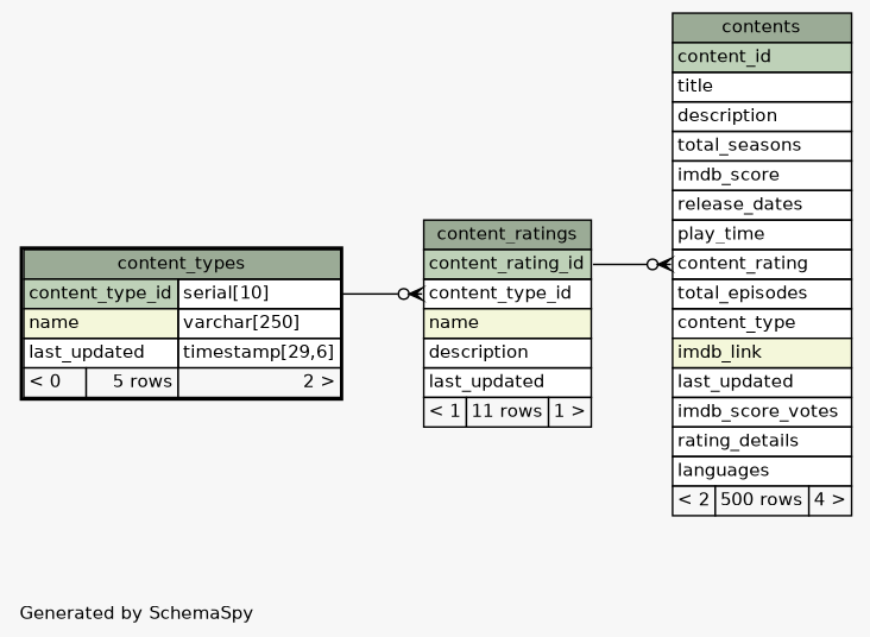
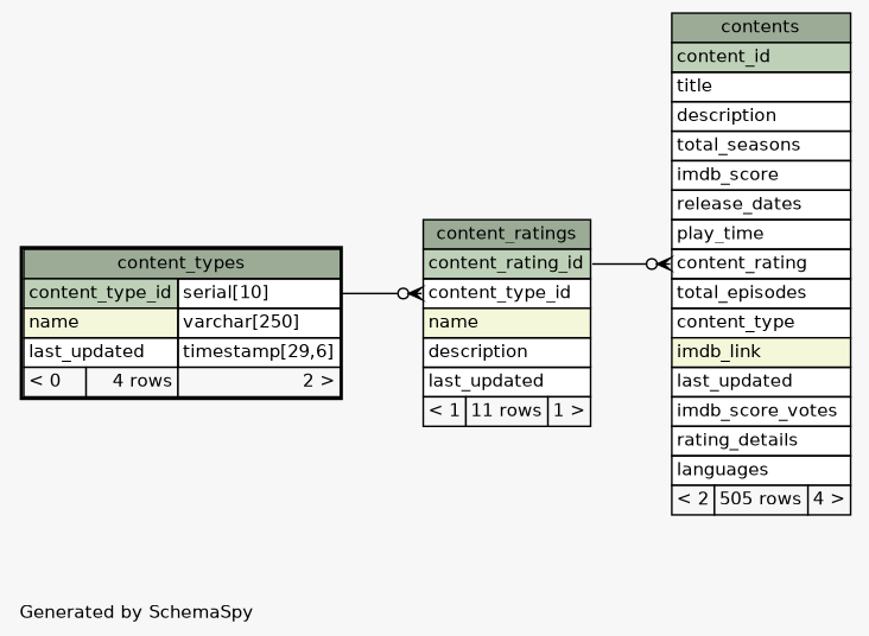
  digraph {
    bgcolor="#f7f7f7"
    fontname=Helvetica
    fontsize=11
    label="\nGenerated by SchemaSpy"
    labeljust=l
    nodesep=0.18
    rankdir=RL
    ranksep=0.46
    node [fontname=Helvetica fontsize=11 shape=plaintext]
    edge [arrowhead=none arrowsize=0.8 arrowtail=crowodot dir=back]
    n1 [label=<     <TABLE BORDER="0" CELLBORDER="1" CELLSPACING="0" BGCOLOR="#ffffff">       <TR><TD COLSPAN="3" BGCOLOR="#9bab96" ALIGN="CENTER">content_ratings</TD></TR>       <TR><TD PORT="content_rating_id" COLSPAN="3" BGCOLOR="#bed1b8" ALIGN="LEFT">content_rating_id</TD></TR>       <TR><TD PORT="content_type_id" COLSPAN="3" ALIGN="LEFT">content_type_id</TD></TR>       <TR><TD PORT="name" COLSPAN="3" BGCOLOR="#f4f7da" ALIGN="LEFT">name</TD></TR>       <TR><TD PORT="description" COLSPAN="3" ALIGN="LEFT">description</TD></TR>       <TR><TD PORT="last_updated" COLSPAN="3" ALIGN="LEFT">last_updated</TD></TR>       <TR><TD ALIGN="LEFT" BGCOLOR="#f7f7f7">&lt; 1</TD><TD ALIGN="RIGHT" BGCOLOR="#f7f7f7">11 rows</TD><TD ALIGN="RIGHT" BGCOLOR="#f7f7f7">1 &gt;</TD></TR>     </TABLE>>]
-   n2 [label=<     <TABLE BORDER="2" CELLBORDER="1" CELLSPACING="0" BGCOLOR="#ffffff">       <TR><TD COLSPAN="3" BGCOLOR="#9bab96" ALIGN="CENTER">content_types</TD></TR>       <TR><TD PORT="content_type_id" COLSPAN="2" BGCOLOR="#bed1b8" ALIGN="LEFT">content_type_id</TD><TD PORT="content_type_id.type" ALIGN="LEFT">serial[10]</TD></TR>       <TR><TD PORT="name" COLSPAN="2" BGCOLOR="#f4f7da" ALIGN="LEFT">name</TD><TD PORT="name.type" ALIGN="LEFT">varchar[250]</TD></TR>       <TR><TD PORT="last_updated" COLSPAN="2" ALIGN="LEFT">last_updated</TD><TD PORT="last_updated.type" ALIGN="LEFT">timestamp[29,6]</TD></TR>       <TR><TD ALIGN="LEFT" BGCOLOR="#f7f7f7">&lt; 0</TD><TD ALIGN="RIGHT" BGCOLOR="#f7f7f7">5 rows</TD><TD ALIGN="RIGHT" BGCOLOR="#f7f7f7">2 &gt;</TD></TR>     </TABLE>>]
-   n3 [label=<     <TABLE BORDER="0" CELLBORDER="1" CELLSPACING="0" BGCOLOR="#ffffff">       <TR><TD COLSPAN="3" BGCOLOR="#9bab96" ALIGN="CENTER">contents</TD></TR>       <TR><TD PORT="content_id" COLSPAN="3" BGCOLOR="#bed1b8" ALIGN="LEFT">content_id</TD></TR>       <TR><TD PORT="title" COLSPAN="3" ALIGN="LEFT">title</TD></TR>       <TR><TD PORT="description" COLSPAN="3" ALIGN="LEFT">description</TD></TR>       <TR><TD PORT="total_seasons" COLSPAN="3" ALIGN="LEFT">total_seasons</TD></TR>       <TR><TD PORT="imdb_score" COLSPAN="3" ALIGN="LEFT">imdb_score</TD></TR>       <TR><TD PORT="release_dates" COLSPAN="3" ALIGN="LEFT">release_dates</TD></TR>       <TR><TD PORT="play_time" COLSPAN="3" ALIGN="LEFT">play_time</TD></TR>       <TR><TD PORT="content_rating" COLSPAN="3" ALIGN="LEFT">content_rating</TD></TR>       <TR><TD PORT="total_episodes" COLSPAN="3" ALIGN="LEFT">total_episodes</TD></TR>       <TR><TD PORT="content_type" COLSPAN="3" ALIGN="LEFT">content_type</TD></TR>       <TR><TD PORT="imdb_link" COLSPAN="3" BGCOLOR="#f4f7da" ALIGN="LEFT">imdb_link</TD></TR>       <TR><TD PORT="last_updated" COLSPAN="3" ALIGN="LEFT">last_updated</TD></TR>       <TR><TD PORT="imdb_score_votes" COLSPAN="3" ALIGN="LEFT">imdb_score_votes</TD></TR>       <TR><TD PORT="rating_details" COLSPAN="3" ALIGN="LEFT">rating_details</TD></TR>       <TR><TD PORT="languages" COLSPAN="3" ALIGN="LEFT">languages</TD></TR>       <TR><TD ALIGN="LEFT" BGCOLOR="#f7f7f7">&lt; 2</TD><TD ALIGN="RIGHT" BGCOLOR="#f7f7f7">500 rows</TD><TD ALIGN="RIGHT" BGCOLOR="#f7f7f7">4 &gt;</TD></TR>     </TABLE>>]
+   n2 [label=<     <TABLE BORDER="2" CELLBORDER="1" CELLSPACING="0" BGCOLOR="#ffffff">       <TR><TD COLSPAN="3" BGCOLOR="#9bab96" ALIGN="CENTER">content_types</TD></TR>       <TR><TD PORT="content_type_id" COLSPAN="2" BGCOLOR="#bed1b8" ALIGN="LEFT">content_type_id</TD><TD PORT="content_type_id.type" ALIGN="LEFT">serial[10]</TD></TR>       <TR><TD PORT="name" COLSPAN="2" BGCOLOR="#f4f7da" ALIGN="LEFT">name</TD><TD PORT="name.type" ALIGN="LEFT">varchar[250]</TD></TR>       <TR><TD PORT="last_updated" COLSPAN="2" ALIGN="LEFT">last_updated</TD><TD PORT="last_updated.type" ALIGN="LEFT">timestamp[29,6]</TD></TR>       <TR><TD ALIGN="LEFT" BGCOLOR="#f7f7f7">&lt; 0</TD><TD ALIGN="RIGHT" BGCOLOR="#f7f7f7">4 rows</TD><TD ALIGN="RIGHT" BGCOLOR="#f7f7f7">2 &gt;</TD></TR>     </TABLE>>]
+   n3 [label=<     <TABLE BORDER="0" CELLBORDER="1" CELLSPACING="0" BGCOLOR="#ffffff">       <TR><TD COLSPAN="3" BGCOLOR="#9bab96" ALIGN="CENTER">contents</TD></TR>       <TR><TD PORT="content_id" COLSPAN="3" BGCOLOR="#bed1b8" ALIGN="LEFT">content_id</TD></TR>       <TR><TD PORT="title" COLSPAN="3" ALIGN="LEFT">title</TD></TR>       <TR><TD PORT="description" COLSPAN="3" ALIGN="LEFT">description</TD></TR>       <TR><TD PORT="total_seasons" COLSPAN="3" ALIGN="LEFT">total_seasons</TD></TR>       <TR><TD PORT="imdb_score" COLSPAN="3" ALIGN="LEFT">imdb_score</TD></TR>       <TR><TD PORT="release_dates" COLSPAN="3" ALIGN="LEFT">release_dates</TD></TR>       <TR><TD PORT="play_time" COLSPAN="3" ALIGN="LEFT">play_time</TD></TR>       <TR><TD PORT="content_rating" COLSPAN="3" ALIGN="LEFT">content_rating</TD></TR>       <TR><TD PORT="total_episodes" COLSPAN="3" ALIGN="LEFT">total_episodes</TD></TR>       <TR><TD PORT="content_type" COLSPAN="3" ALIGN="LEFT">content_type</TD></TR>       <TR><TD PORT="imdb_link" COLSPAN="3" BGCOLOR="#f4f7da" ALIGN="LEFT">imdb_link</TD></TR>       <TR><TD PORT="last_updated" COLSPAN="3" ALIGN="LEFT">last_updated</TD></TR>       <TR><TD PORT="imdb_score_votes" COLSPAN="3" ALIGN="LEFT">imdb_score_votes</TD></TR>       <TR><TD PORT="rating_details" COLSPAN="3" ALIGN="LEFT">rating_details</TD></TR>       <TR><TD PORT="languages" COLSPAN="3" ALIGN="LEFT">languages</TD></TR>       <TR><TD ALIGN="LEFT" BGCOLOR="#f7f7f7">&lt; 2</TD><TD ALIGN="RIGHT" BGCOLOR="#f7f7f7">505 rows</TD><TD ALIGN="RIGHT" BGCOLOR="#f7f7f7">4 &gt;</TD></TR>     </TABLE>>]
    n1 -> n2 [headport="content_type_id.type:e" tailport="content_type_id:w"]
    n3 -> n1 [headport="content_rating_id:e" tailport="content_rating:w"]
  }
